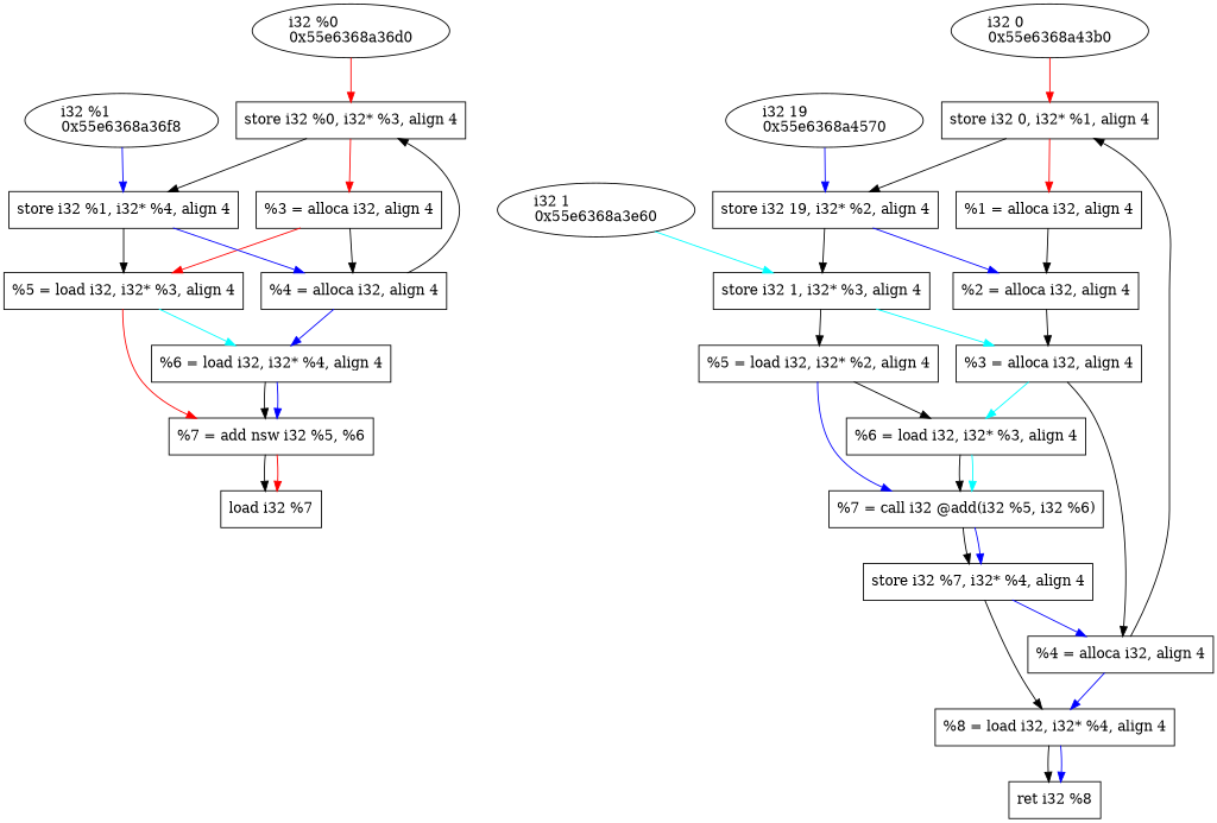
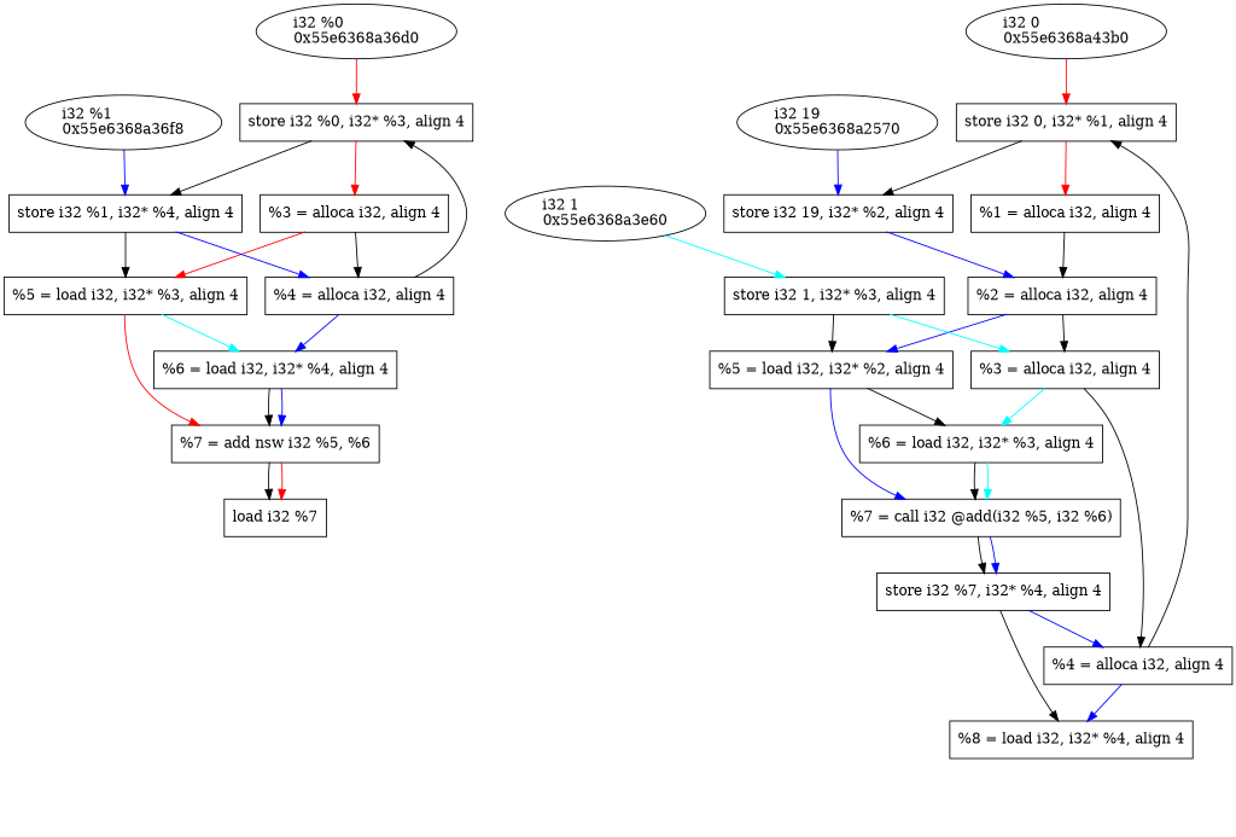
  digraph {
    node [shape=record]
    edge [color=black]
    n1 [label="i32 %0\l0x55e6368a36d0" shape=ellipse]
    n2 [label="  store i32 %0, i32* %3, align 4"]
    n3 [label="  %3 = alloca i32, align 4"]
    n4 [label="  store i32 %1, i32* %4, align 4"]
    n5 [label="  %4 = alloca i32, align 4"]
    n6 [label="  %5 = load i32, i32* %3, align 4"]
    n7 [label="  %6 = load i32, i32* %4, align 4"]
    n8 [label="  %7 = add nsw i32 %5, %6"]
    n9 [label="i32 %1\l0x55e6368a36f8" shape=ellipse]
    n10 [label="load i32 %7"]
    n11 [label="i32 0\l0x55e6368a43b0" shape=ellipse]
    n12 [label="  store i32 0, i32* %1, align 4"]
    n13 [label="  %1 = alloca i32, align 4"]
    n14 [label="  store i32 19, i32* %2, align 4"]
    n15 [label="  %2 = alloca i32, align 4"]
    n16 [label="  store i32 1, i32* %3, align 4"]
    n17 [label="  %3 = alloca i32, align 4"]
    n18 [label="  %5 = load i32, i32* %2, align 4"]
-   n19 [label="i32 19\l0x55e6368a4570" shape=ellipse]
+   n19 [label="i32 19\l0x55e6368a2570" shape=ellipse]
    n20 [label="  %6 = load i32, i32* %3, align 4"]
    n21 [label="  %4 = alloca i32, align 4"]
    n22 [label="  %7 = call i32 @add(i32 %5, i32 %6)"]
    n23 [label="i32 1\l0x55e6368a3e60" shape=ellipse]
    n24 [label="  %8 = load i32, i32* %4, align 4"]
    n25 [label="  store i32 %7, i32* %4, align 4"]
-   n26 [label="  ret i32 %8"]
    n1 -> n2 [color=red]
    n2 -> n3 [color=red]
    n2 -> n4
    n3 -> n5
    n3 -> n6 [color=red]
    n4 -> n5 [color=blue]
    n4 -> n6
    n5 -> n2
    n5 -> n7 [color=blue]
    n6 -> n7 [color=cyan]
    n6 -> n8 [color=red]
    n7 -> n8
    n7 -> n8 [color=blue]
    n8 -> n10
    n8 -> n10 [color=red]
    n9 -> n4 [color=blue]
    n11 -> n12 [color=red]
    n12 -> n13 [color=red]
    n12 -> n14
    n13 -> n15
    n14 -> n15 [color=blue]
-   n14 -> n16
    n15 -> n17
+   n15 -> n18 [color=blue]
    n16 -> n17 [color=cyan]
    n16 -> n18
    n17 -> n20 [color=cyan]
    n17 -> n21
    n18 -> n20
    n18 -> n22 [color=blue]
    n19 -> n14 [color=blue]
    n20 -> n22
    n20 -> n22 [color=cyan]
    n21 -> n12
    n21 -> n24 [color=blue]
    n22 -> n25
    n22 -> n25 [color=blue]
    n23 -> n16 [color=cyan]
-   n24 -> n26
-   n24 -> n26 [color=blue]
    n25 -> n21 [color=blue]
    n25 -> n24
  }
